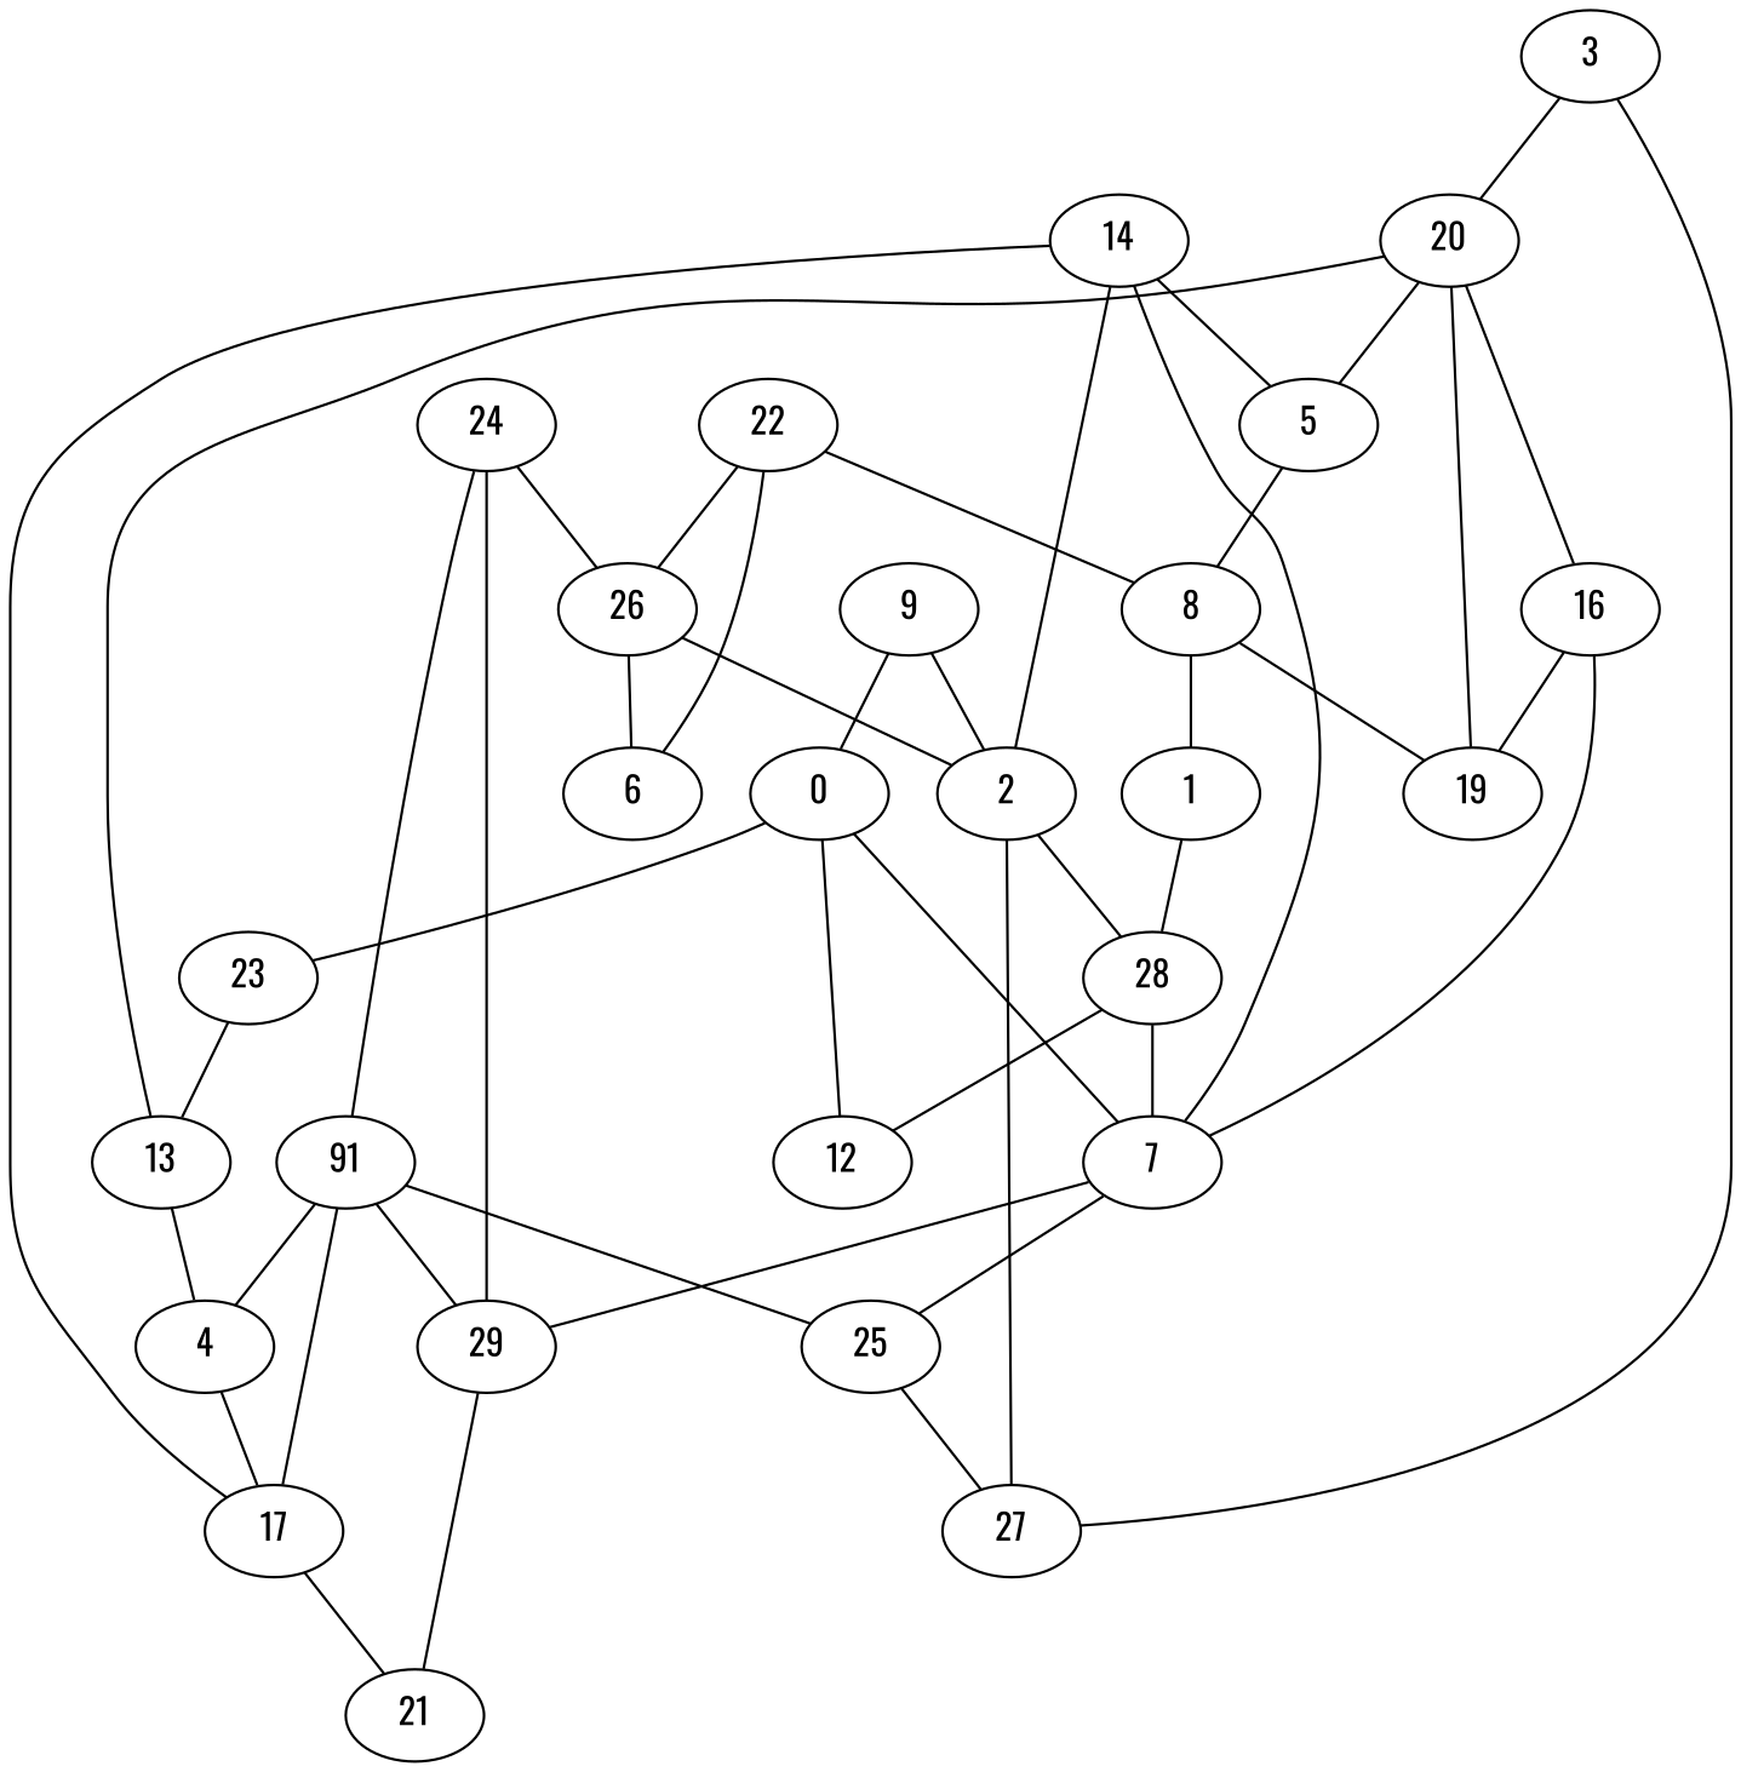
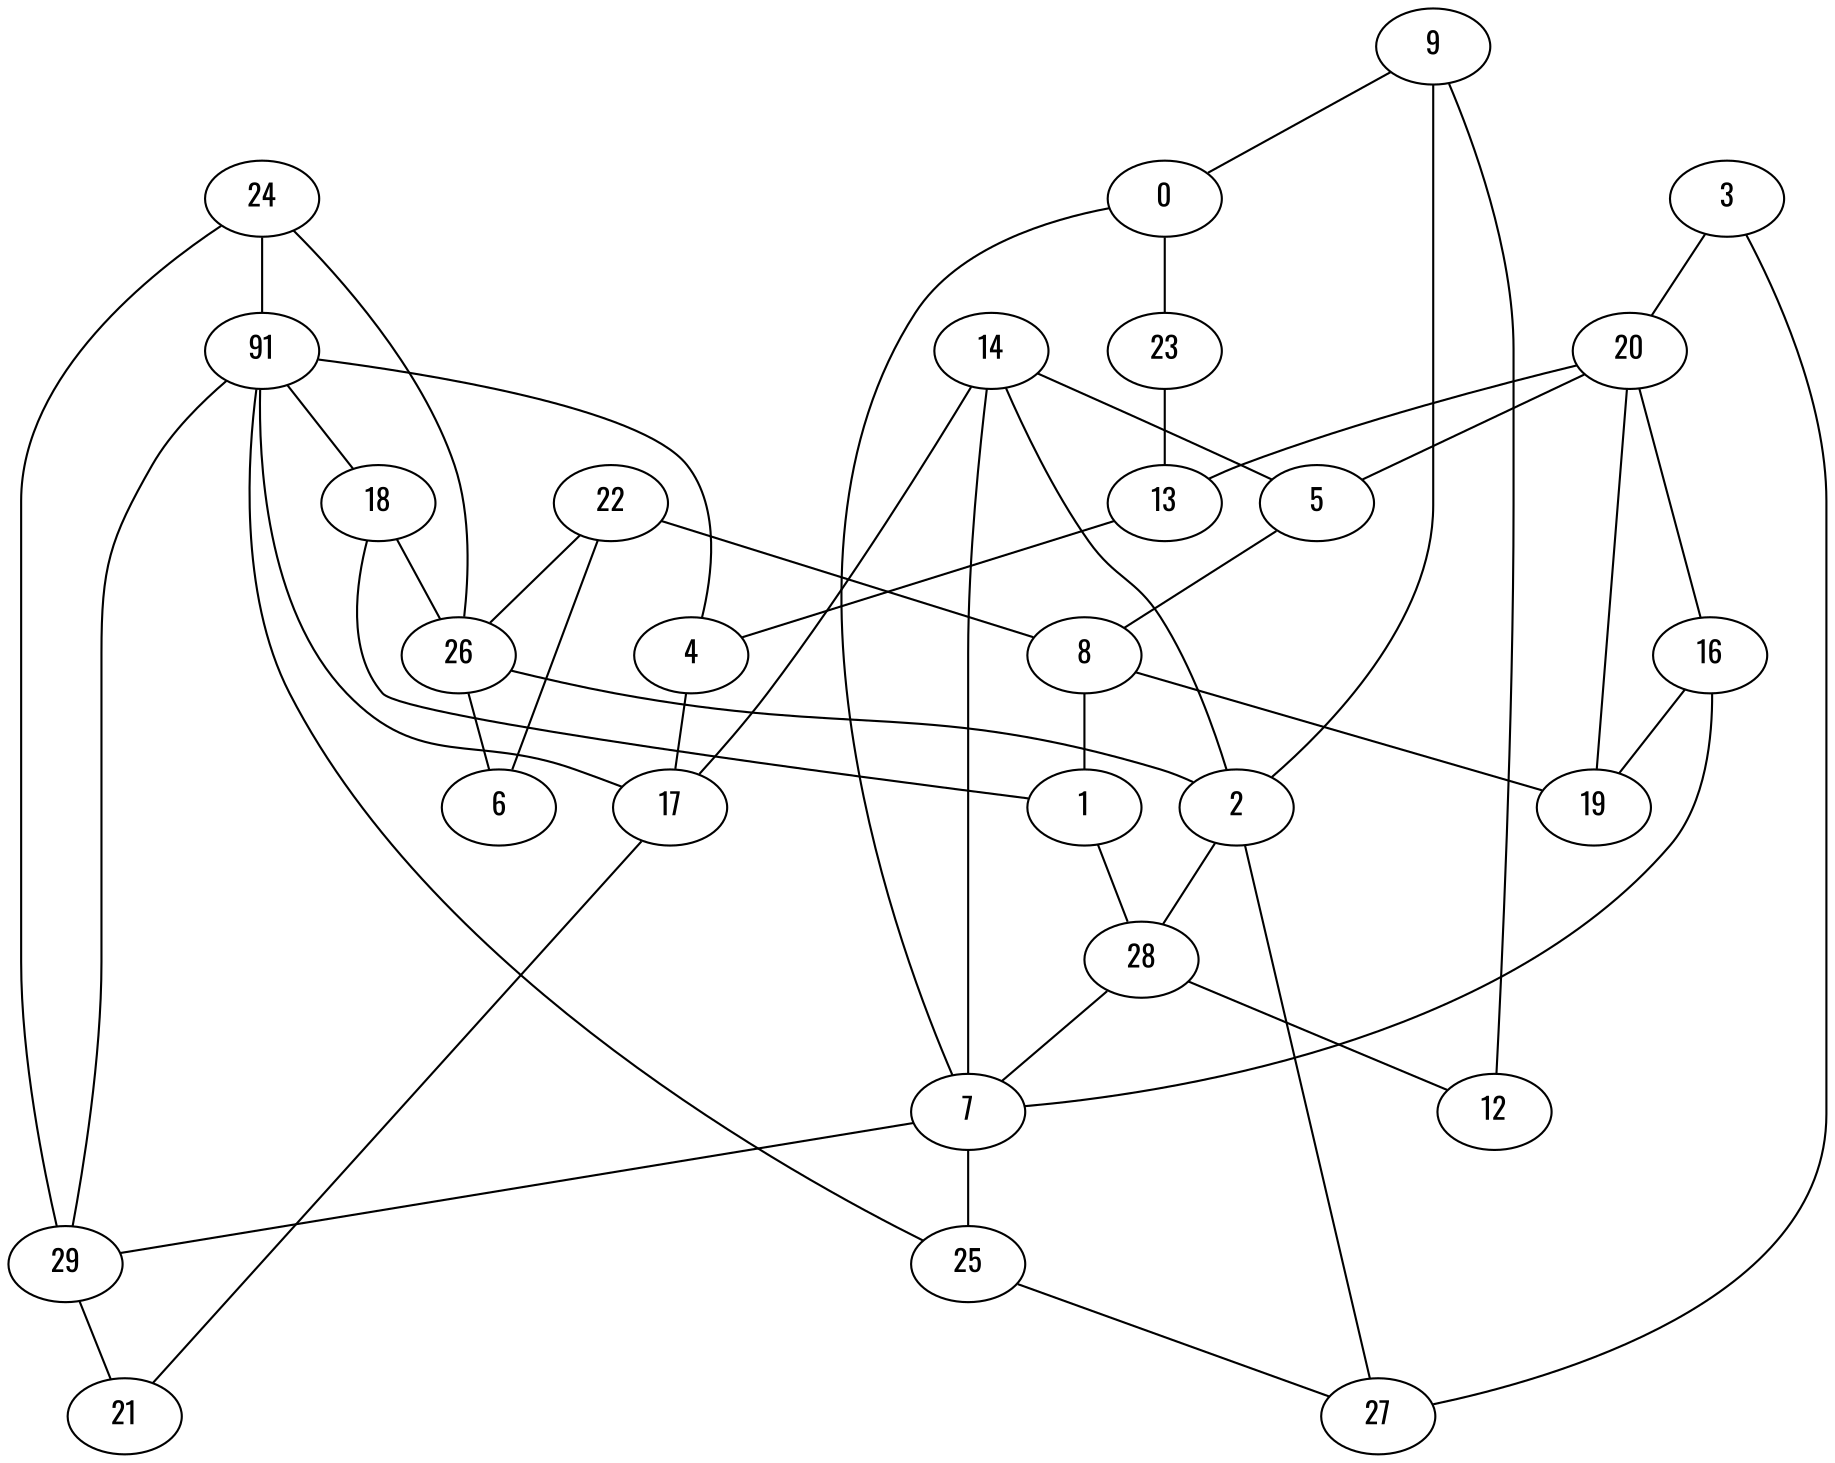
  graph {
    fontname=Oswald
    node [fontname=Oswald]
    edge [fontname=Oswald]
    n1 [label=91]
    29
    4
    25
+   18
    21
    17
    27
    26
    1
    24
    2
    6
    8
    19
    28
    20
    7
    12
    23
    13
    14
    5
    22
    16
    3
    9
    0
    n1 -- 29
    n1 -- 4
    n1 -- 25
+   n1 -- 18
    29 -- 21
    4 -- 17
    25 -- 27
+   18 -- 26
+   18 -- 1
    17 -- n1
    17 -- 21
    26 -- 2
    26 -- 6
    1 -- 28
    24 -- n1
    24 -- 29
    24 -- 26
    2 -- 27
    2 -- 28
    8 -- 1
    8 -- 19
    19 -- 20
    28 -- 7
    28 -- 12
    20 -- 13
    20 -- 5
    20 -- 16
    7 -- 29
    7 -- 25
    23 -- 13
    13 -- 4
    14 -- 17
    14 -- 2
    14 -- 7
    14 -- 5
    5 -- 8
    22 -- 26
    22 -- 6
    22 -- 8
    16 -- 19
    16 -- 7
    3 -- 27
    3 -- 20
    9 -- 2
-   0 -- 12
+   9 -- 12
    9 -- 0
    0 -- 7
    0 -- 23
  }
